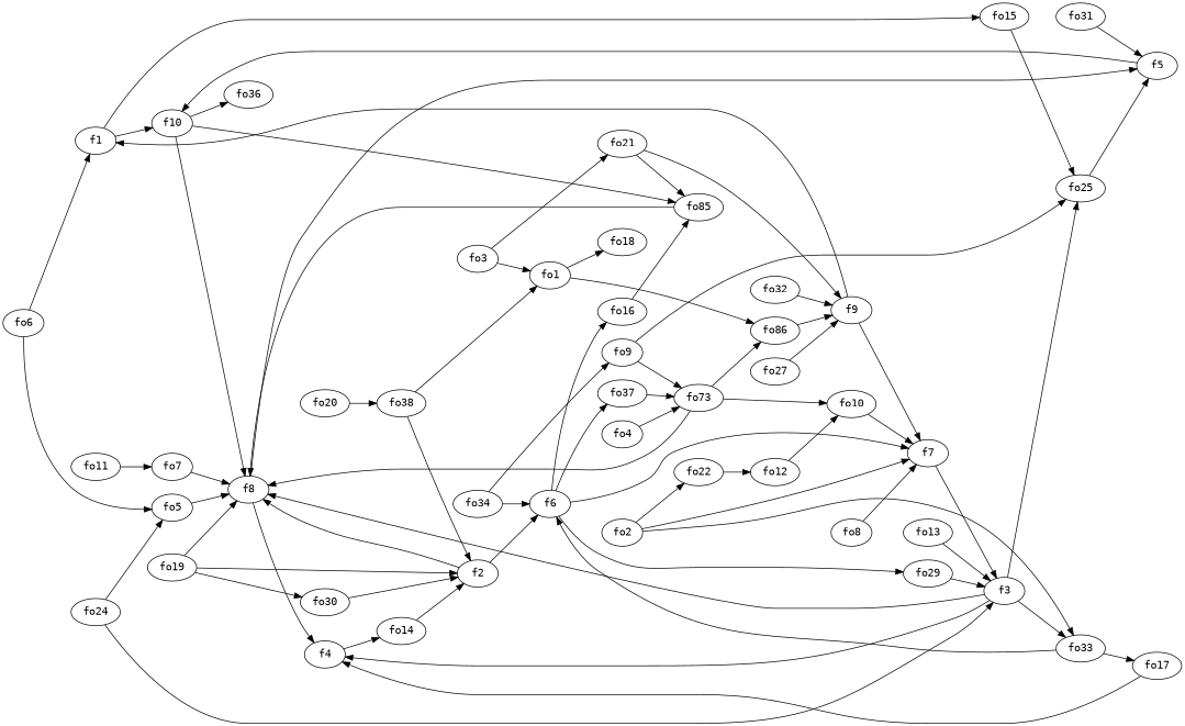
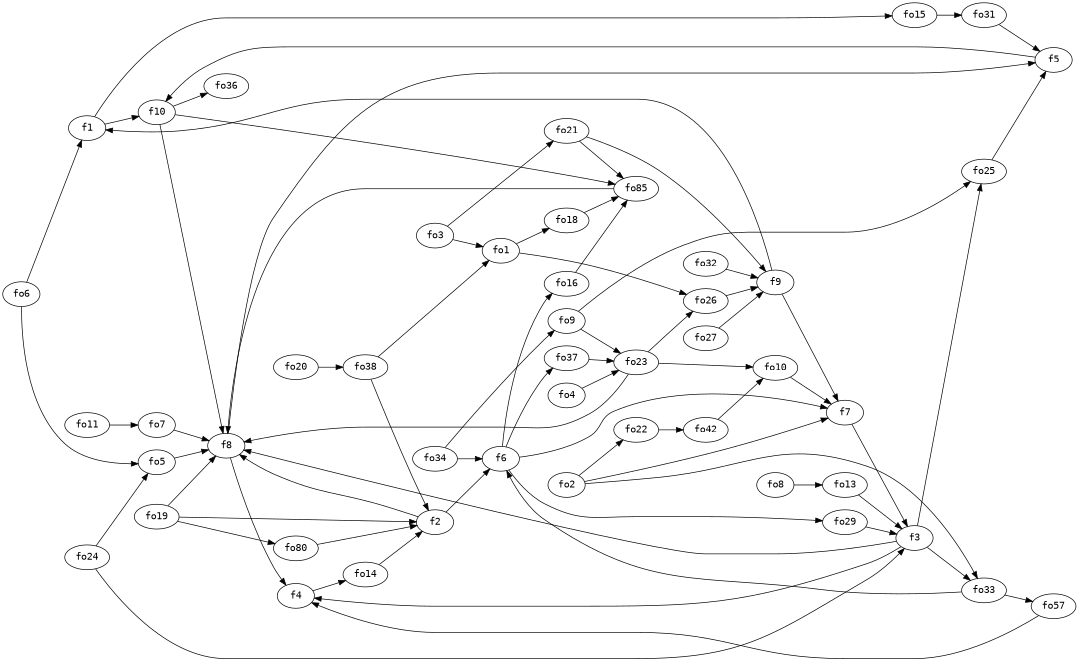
  strict digraph {
    fontname="DejaVu Sans Mono"
    rankdir=LR
    node [fontname="DejaVu Sans Mono"]
    edge [fontname="DejaVu Sans Mono" weight=2]
    f1
    f10
    fo15
    f8
    n5 [label=fo85]
    fo36
    fo25
    f2
    f6
    f7
    fo16
    fo29
    fo37
    f4
    f5
    f3
    fo33
    fo14
-   fo17
-   fo23 [label=fo73]
+   fo17 [label=fo57]
+   fo23
    f9
    fo1
    fo18
-   fo26 [label=fo86]
+   fo26
    fo2
    fo22
-   fo12
+   fo12 [label=fo42]
    fo3
    fo21
    fo4
    fo10
    fo5
    fo6
    fo7
    fo8
    fo9
    fo11
    fo13
    fo19
-   fo30
+   fo30 [label=fo80]
    fo20
    fo38
    fo24
    fo27
    fo31
    fo32
    fo34
    f1 -> f10
    f1 -> fo15
    f10 -> f8
    f10 -> n5
    f10 -> fo36
-   fo15 -> fo25
+   fo15 -> fo31
    f8 -> f4
    f8 -> f5
    n5 -> f8
    fo25 -> f5
    f2 -> f8
    f2 -> f6
    f6 -> f7
    f6 -> fo16
    f6 -> fo29
    f6 -> fo37
    f7 -> f3
    fo16 -> n5
    fo29 -> f3
    fo37 -> fo23
    f4 -> fo14
    f5 -> f10
    f3 -> f8
    f3 -> fo25
    f3 -> f4
    f3 -> fo33
    fo33 -> f6
    fo33 -> fo17
    fo14 -> f2
    fo17 -> f4
    fo23 -> f8
    fo23 -> fo26
    fo23 -> fo10
    f9 -> f1
    f9 -> f7
    fo1 -> fo18
    fo1 -> fo26
+   fo18 -> n5
    fo26 -> f9
    fo2 -> f7
    fo2 -> fo33
    fo2 -> fo22
    fo22 -> fo12
    fo12 -> fo10
    fo3 -> fo1
    fo3 -> fo21
    fo21 -> n5
    fo21 -> f9
    fo4 -> fo23
    fo10 -> f7
    fo5 -> f8
    fo6 -> f1
    fo6 -> fo5
    fo7 -> f8
-   fo8 -> f7
+   fo8 -> fo13
    fo9 -> fo25
    fo9 -> fo23
    fo11 -> fo7
    fo13 -> f3
    fo19 -> f8
    fo19 -> f2
    fo19 -> fo30
    fo30 -> f2
    fo20 -> fo38
    fo38 -> f2
    fo38 -> fo1
    fo24 -> f3
    fo24 -> fo5
    fo27 -> f9
    fo31 -> f5
    fo32 -> f9
    fo34 -> f6
    fo34 -> fo9
  }
